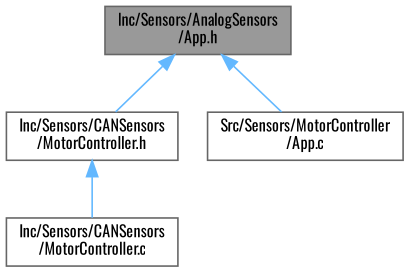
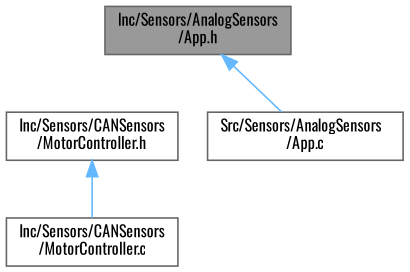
  digraph {
    fontname=Oswald
    node [color=grey40 fillcolor=white fontname=Oswald fontsize=10 shape=box style=filled]
    edge [color=steelblue1 dir=back fontname=Oswald fontsize=10 labelfontname=Helvetica labelfontsize=10 style=solid]
    n1 [color=gray40 fillcolor=grey60 fontcolor=black height=0.2 label="Inc/Sensors/AnalogSensors\l/App.h" width=0.4]
    n2 [height=0.2 label="Inc/Sensors/CANSensors\l/MotorController.h" width=0.4]
-   n3 [height=0.2 label="Src/Sensors/MotorController\l/App.c" width=0.4]
+   n3 [height=0.2 label="Src/Sensors/AnalogSensors\l/App.c" width=0.4]
    n4 [height=0.2 label="Inc/Sensors/CANSensors\l/MotorController.c" width=0.4]
-   n1 -> n2
    n1 -> n3
    n2 -> n4
  }
